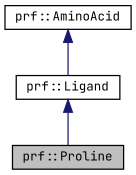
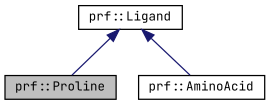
  digraph {
    fontname="JetBrains Mono"
    node [color=black fontname="JetBrains Mono" fontsize=10 shape=record]
    edge [color=midnightblue dir=back fontname="JetBrains Mono" fontsize=10 labelfontname=Helvetica labelfontsize=10 style=solid]
    n1 [fillcolor=grey75 fontcolor=black height=0.2 label="prf::Proline" style=filled width=0.4]
    n2 [height=0.2 label="prf::AminoAcid" width=0.4]
    n3 [height=0.2 label="prf::Ligand" width=0.4]
    n3 -> n1
-   n2 -> n3
+   n3 -> n2
  }
